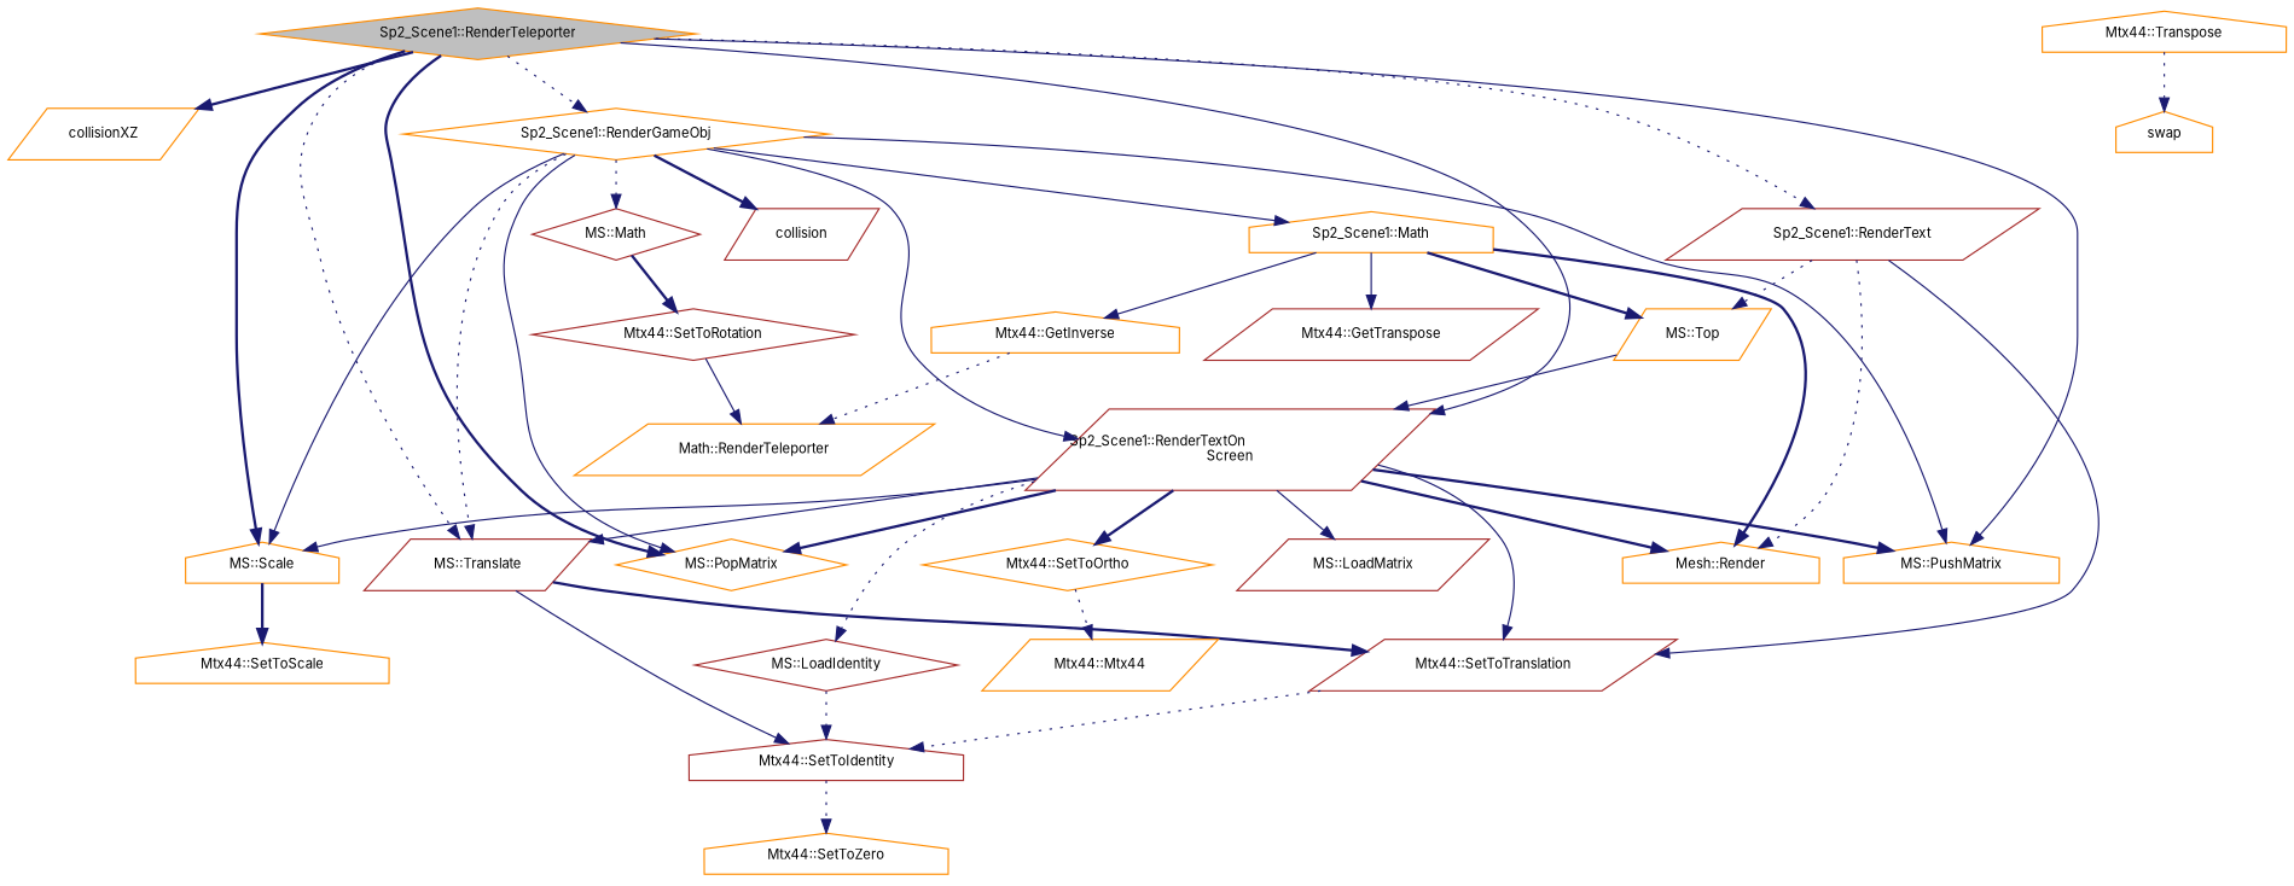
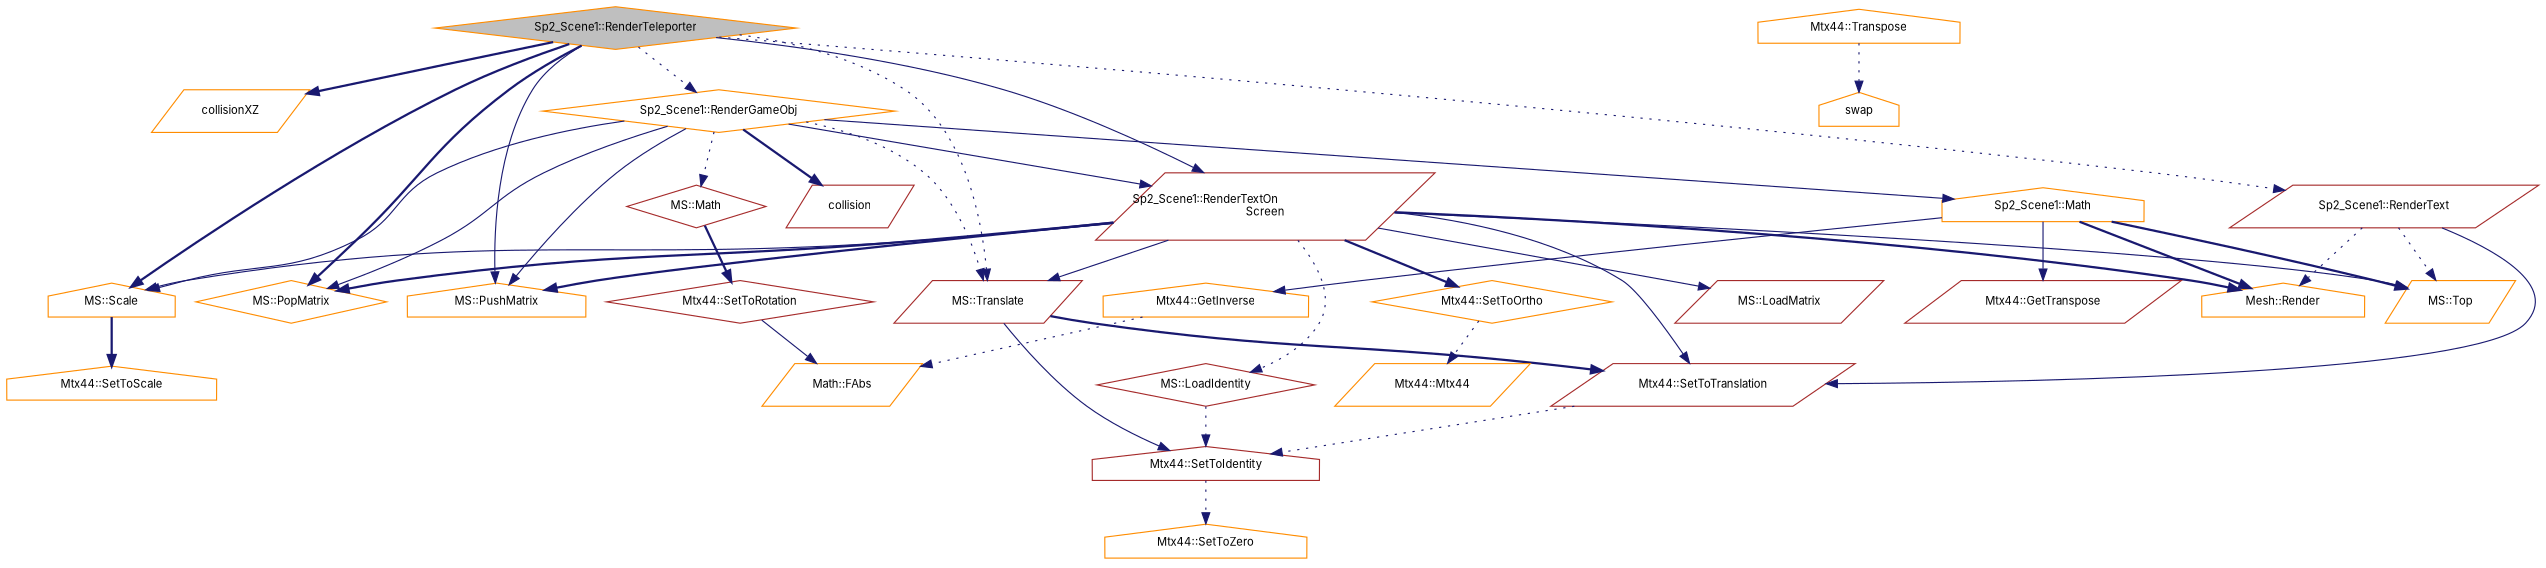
  digraph {
    fontname=Inter
    rankdir=TB
    node [color=darkorange fontname=Inter fontsize=10 shape=parallelogram]
    edge [color=midnightblue fontname=Inter fontsize=10 labelfontname=Helvetica labelfontsize=10 style=solid]
    n1 [fillcolor=grey75 fontcolor=black height=0.2 label="Sp2_Scene1::RenderTeleporter" shape=diamond style=filled width=0.4]
    n2 [height=0.2 label=collisionXZ width=0.4]
    n3 [height=0.2 label="MS::PopMatrix" shape=diamond width=0.4]
    n4 [height=0.2 label="MS::PushMatrix" shape=house width=0.4]
    n5 [height=0.2 label="Sp2_Scene1::RenderGameObj" shape=diamond width=0.4]
    n6 [color=brown height=0.2 label="Sp2_Scene1::RenderTextOn\lScreen" width=0.4]
    n7 [height=0.2 label="MS::Scale" shape=house width=0.4]
    n8 [color=brown height=0.2 label="MS::Translate" width=0.4]
    n9 [color=brown height=0.2 label="Sp2_Scene1::RenderText" width=0.4]
    n10 [color=brown height=0.2 label=collision width=0.4]
    n11 [height=0.2 label="Sp2_Scene1::Math" shape=house width=0.4]
    n12 [color=brown height=0.2 label="MS::Math" shape=diamond width=0.4]
    n13 [height=0.2 label="Mesh::Render" shape=house width=0.4]
    n14 [height=0.2 label="MS::Top" width=0.4]
    n15 [height=0.2 label="Mtx44::SetToOrtho" shape=diamond width=0.4]
    n16 [color=brown height=0.2 label="MS::LoadMatrix" width=0.4]
    n17 [color=brown height=0.2 label="MS::LoadIdentity" shape=diamond width=0.4]
    n18 [color=brown height=0.2 label="Mtx44::SetToTranslation" width=0.4]
    n19 [height=0.2 label="Mtx44::SetToScale" shape=house width=0.4]
    n20 [color=brown height=0.2 label="Mtx44::SetToIdentity" shape=house width=0.4]
    n21 [height=0.2 label="Mtx44::GetInverse" shape=house width=0.4]
    n22 [color=brown height=0.2 label="Mtx44::GetTranspose" width=0.4]
    n23 [color=brown height=0.2 label="Mtx44::SetToRotation" shape=diamond width=0.4]
-   n24 [height=0.2 label="Math::RenderTeleporter" width=0.4]
+   n24 [height=0.2 label="Math::FAbs" width=0.4]
    n25 [height=0.2 label="Mtx44::Transpose" shape=house width=0.4]
    n26 [height=0.2 label=swap shape=house width=0.4]
    n27 [height=0.2 label="Mtx44::Mtx44" width=0.4]
    n28 [height=0.2 label="Mtx44::SetToZero" shape=house width=0.4]
    n1 -> n2 [style=bold]
    n1 -> n3 [style=bold]
    n1 -> n4
    n1 -> n5 [style=dotted]
    n1 -> n6
    n1 -> n7 [style=bold]
    n1 -> n8 [style=dotted]
    n1 -> n9 [style=dotted]
    n5 -> n3
    n5 -> n4
    n5 -> n6
    n5 -> n7
    n5 -> n8 [style=dotted]
    n5 -> n10 [style=bold]
    n5 -> n11
    n5 -> n12 [style=dotted]
    n6 -> n3 [style=bold]
    n6 -> n4 [style=bold]
    n6 -> n7
    n6 -> n8
    n6 -> n13 [style=bold]
-   n14 -> n6
+   n6 -> n14
    n6 -> n15 [style=bold]
    n6 -> n16
    n6 -> n17 [style=dotted]
    n6 -> n18
    n7 -> n19 [style=bold]
    n8 -> n18 [style=bold]
    n8 -> n20
    n9 -> n13 [style=dotted]
    n9 -> n14 [style=dotted]
    n9 -> n18
    n11 -> n13 [style=bold]
    n11 -> n14 [style=bold]
    n11 -> n21
    n11 -> n22
    n12 -> n23 [style=bold]
    n15 -> n27 [style=dotted]
    n17 -> n20 [style=dotted]
    n18 -> n20 [style=dotted]
    n20 -> n28 [style=dotted]
    n21 -> n24 [style=dotted]
    n23 -> n24
    n25 -> n26 [style=dotted]
  }
